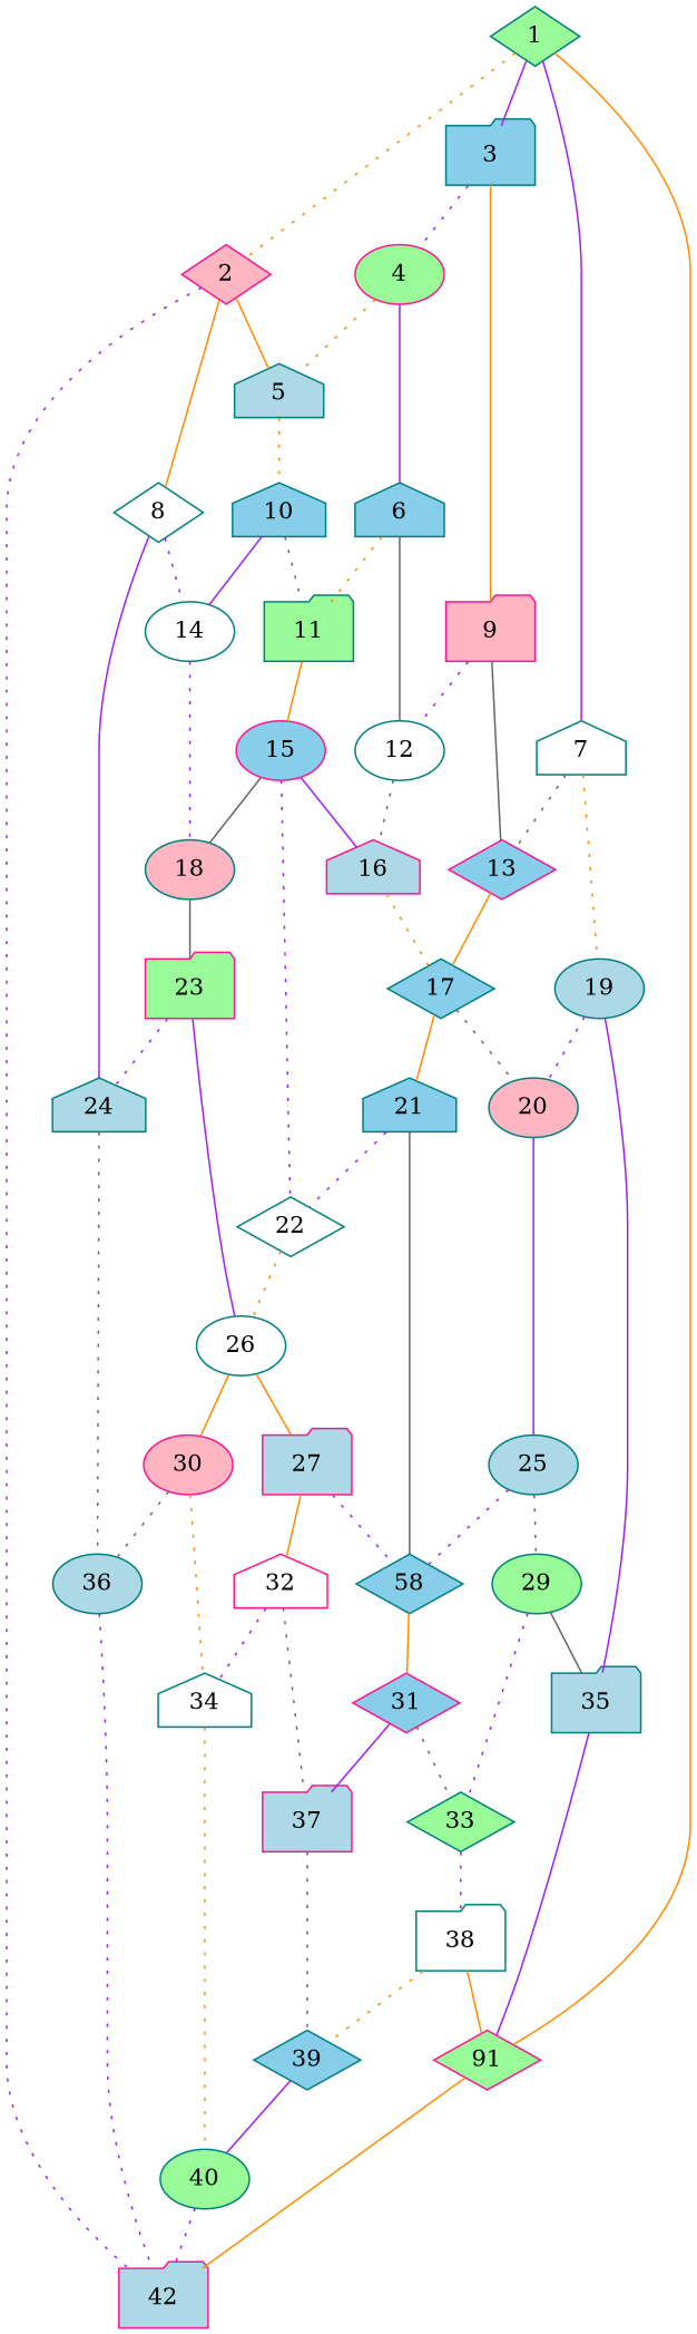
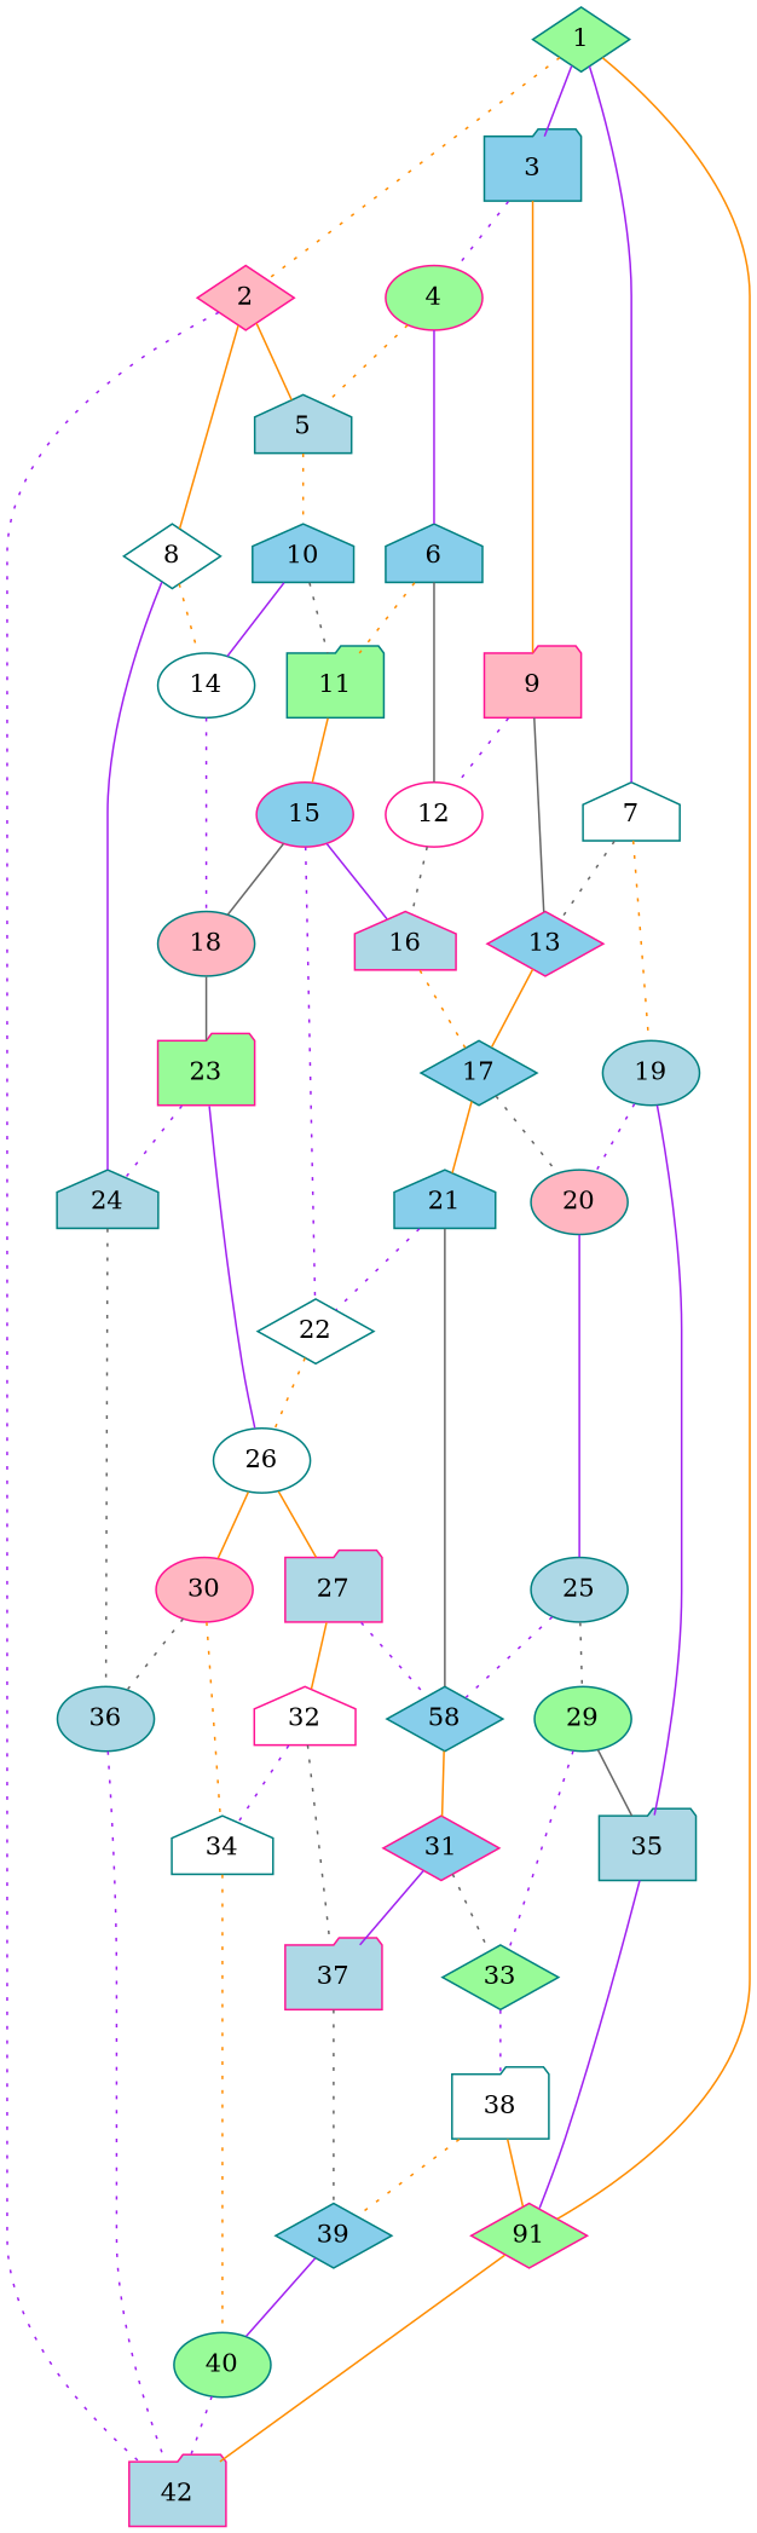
  graph {
    node [color=teal fillcolor=skyblue shape=ellipse style=filled]
    edge [color=purple style=dotted]
    1 [fillcolor=palegreen shape=diamond]
    2 [color=deeppink fillcolor=lightpink shape=diamond]
    3 [shape=folder]
    7 [fillcolor=white shape=house]
    n5 [color=deeppink fillcolor=palegreen label=91 shape=diamond]
    5 [fillcolor=lightblue shape=house]
    8 [fillcolor=white shape=diamond]
    42 [color=deeppink fillcolor=lightblue shape=folder]
    4 [color=deeppink fillcolor=palegreen]
    9 [color=deeppink fillcolor=lightpink shape=folder]
    13 [color=deeppink shape=diamond]
    19 [fillcolor=lightblue]
    10 [shape=house]
    14 [fillcolor=white]
    24 [fillcolor=lightblue shape=house]
    6 [shape=house]
-   12 [fillcolor=white]
+   12 [color=deeppink fillcolor=white]
    17 [shape=diamond]
    20 [fillcolor=lightpink]
    35 [fillcolor=lightblue shape=folder]
    11 [fillcolor=palegreen shape=folder]
    18 [fillcolor=lightpink]
    36 [fillcolor=lightblue]
    16 [color=deeppink fillcolor=lightblue shape=house]
    15 [color=deeppink]
    22 [fillcolor=white shape=diamond]
    21 [shape=house]
    25 [fillcolor=lightblue]
    23 [color=deeppink fillcolor=palegreen shape=folder]
    26 [fillcolor=white]
    n31 [label=58 shape=diamond]
    27 [color=deeppink fillcolor=lightblue shape=folder]
    30 [color=deeppink fillcolor=lightpink]
    29 [fillcolor=palegreen]
    31 [color=deeppink shape=diamond]
    33 [fillcolor=palegreen shape=diamond]
    37 [color=deeppink fillcolor=lightblue shape=folder]
    32 [color=deeppink fillcolor=white shape=house]
    34 [fillcolor=white shape=house]
    38 [fillcolor=white shape=folder]
    40 [fillcolor=palegreen]
    39 [shape=diamond]
    1 -- 2 [color=darkorange]
    1 -- 3 [style=solid]
    1 -- 7 [style=solid]
    1 -- n5 [color=darkorange style=solid]
    2 -- 5 [color=darkorange style=solid]
    2 -- 8 [color=darkorange style=solid]
    2 -- 42
    3 -- 4
    3 -- 9 [color=darkorange style=solid]
    7 -- 13 [color=gray40]
    7 -- 19 [color=darkorange]
    n5 -- 42 [color=darkorange style=solid]
    5 -- 10 [color=darkorange]
-   8 -- 14
+   8 -- 14 [color=darkorange]
    8 -- 24 [style=solid]
    4 -- 5 [color=darkorange]
    4 -- 6 [style=solid]
    9 -- 13 [color=gray40 style=solid]
    9 -- 12
    13 -- 17 [color=darkorange style=solid]
    19 -- 20
    19 -- 35 [style=solid]
    10 -- 14 [style=solid]
    10 -- 11 [color=gray40]
    14 -- 18
    24 -- 36 [color=gray40]
    6 -- 12 [color=gray40 style=solid]
    6 -- 11 [color=darkorange]
    12 -- 16 [color=gray40]
    17 -- 20 [color=gray40]
    17 -- 21 [color=darkorange style=solid]
    20 -- 25 [style=solid]
    35 -- n5 [style=solid]
    11 -- 15 [color=darkorange style=solid]
    18 -- 23 [color=gray40 style=solid]
    36 -- 42
    16 -- 17 [color=darkorange]
    15 -- 18 [color=gray40 style=solid]
    15 -- 16 [style=solid]
    15 -- 22
    22 -- 26 [color=darkorange]
    21 -- 22
    21 -- n31 [color=gray40 style=solid]
    25 -- n31
    25 -- 29 [color=gray40]
    23 -- 24
    23 -- 26 [style=solid]
    26 -- 27 [color=darkorange style=solid]
    26 -- 30 [color=darkorange style=solid]
    n31 -- 31 [color=darkorange style=solid]
    27 -- n31
    27 -- 32 [color=darkorange style=solid]
    30 -- 36 [color=gray40]
    30 -- 34 [color=darkorange]
    29 -- 35 [color=gray40 style=solid]
    29 -- 33
    31 -- 33 [color=gray40]
    31 -- 37 [style=solid]
    33 -- 38
    37 -- 39 [color=gray40]
    32 -- 37 [color=gray40]
    32 -- 34
    34 -- 40 [color=darkorange]
    38 -- n5 [color=darkorange style=solid]
    38 -- 39 [color=darkorange]
    40 -- 42
    39 -- 40 [style=solid]
  }
